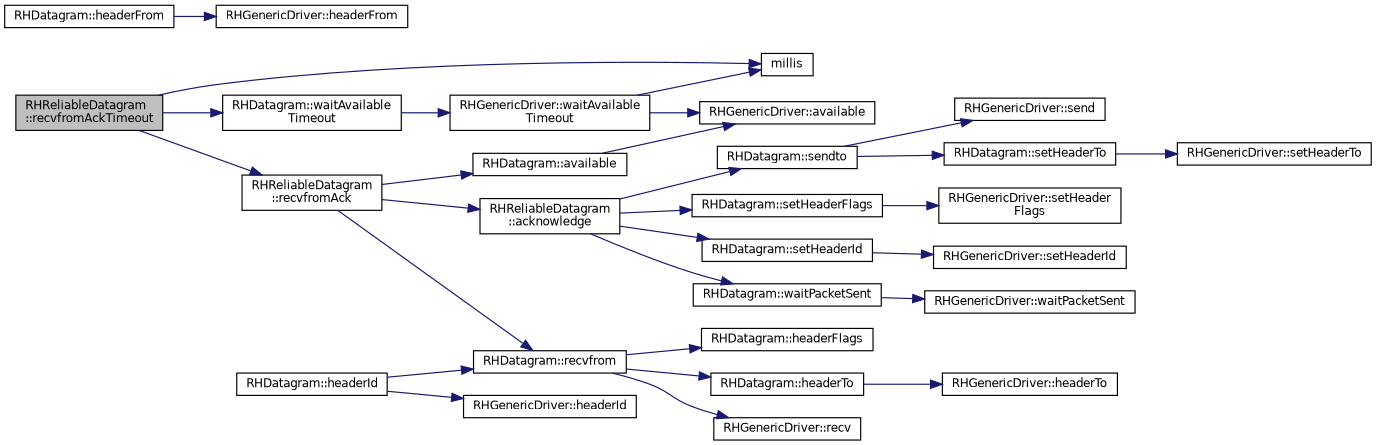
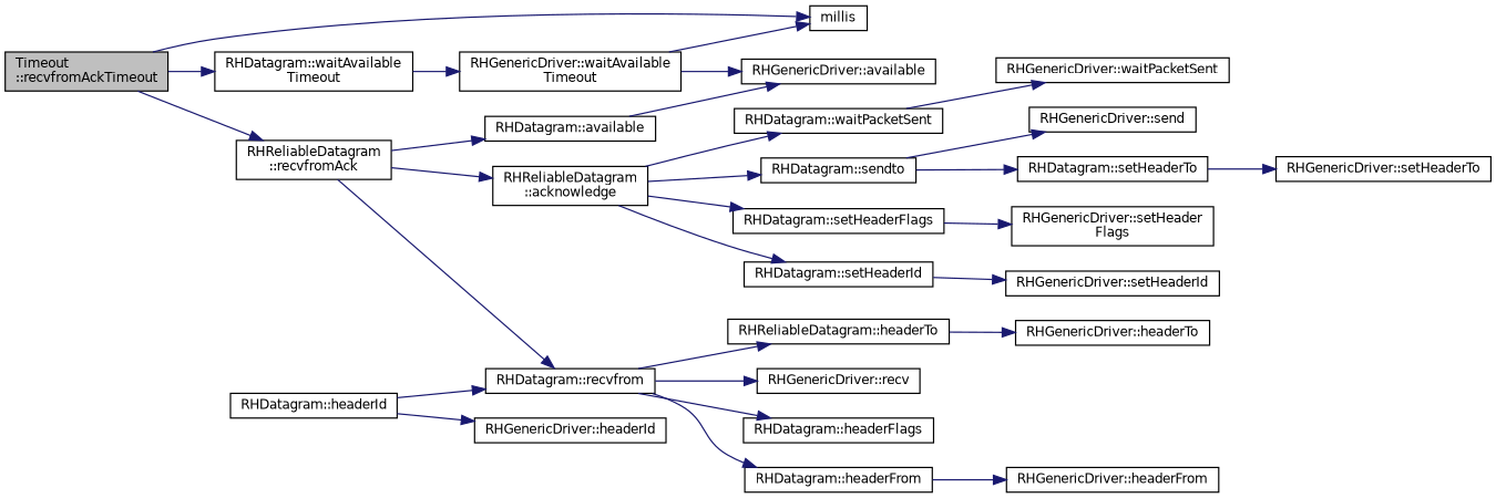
  digraph {
    rankdir=LR
    node [color=black fillcolor=white fontname=Helvetica fontsize=10 shape=record style=filled]
    edge [color=midnightblue fontname=Helvetica fontsize=10 labelfontname=Helvetica labelfontsize=10 style=solid]
-   n1 [fillcolor=grey75 fontcolor=black height=0.2 label="RHReliableDatagram\l::recvfromAckTimeout" width=0.4]
+   n1 [fillcolor=grey75 fontcolor=black height=0.2 label="Timeout\l::recvfromAckTimeout" width=0.4]
    n2 [height=0.2 label=millis width=0.4]
    n3 [height=0.2 label="RHReliableDatagram\l::recvfromAck" width=0.4]
    n4 [height=0.2 label="RHDatagram::waitAvailable\lTimeout" width=0.4]
    n5 [height=0.2 label="RHReliableDatagram\l::acknowledge" width=0.4]
    n6 [height=0.2 label="RHDatagram::available" width=0.4]
    n7 [height=0.2 label="RHDatagram::recvfrom" width=0.4]
    n8 [height=0.2 label="RHGenericDriver::waitAvailable\lTimeout" width=0.4]
    n9 [height=0.2 label="RHDatagram::sendto" width=0.4]
    n10 [height=0.2 label="RHDatagram::setHeaderFlags" width=0.4]
    n11 [height=0.2 label="RHDatagram::setHeaderId" width=0.4]
    n12 [height=0.2 label="RHDatagram::waitPacketSent" width=0.4]
    n13 [height=0.2 label="RHGenericDriver::available" width=0.4]
    n14 [height=0.2 label="RHDatagram::headerFlags" width=0.4]
    n15 [height=0.2 label="RHDatagram::headerFrom" width=0.4]
-   n16 [height=0.2 label="RHDatagram::headerTo" width=0.4]
+   n16 [height=0.2 label="RHReliableDatagram::headerTo" width=0.4]
    n17 [height=0.2 label="RHGenericDriver::recv" width=0.4]
    n18 [height=0.2 label="RHGenericDriver::send" width=0.4]
    n19 [height=0.2 label="RHDatagram::setHeaderTo" width=0.4]
    n20 [height=0.2 label="RHGenericDriver::setHeader\lFlags" width=0.4]
    n21 [height=0.2 label="RHGenericDriver::setHeaderId" width=0.4]
    n22 [height=0.2 label="RHGenericDriver::waitPacketSent" width=0.4]
    n23 [height=0.2 label="RHGenericDriver::setHeaderTo" width=0.4]
    n24 [height=0.2 label="RHGenericDriver::headerFrom" width=0.4]
    n25 [height=0.2 label="RHDatagram::headerId" width=0.4]
    n26 [height=0.2 label="RHGenericDriver::headerId" width=0.4]
    n27 [height=0.2 label="RHGenericDriver::headerTo" width=0.4]
    n1 -> n2
    n1 -> n3
    n1 -> n4
    n3 -> n5
    n3 -> n6
    n3 -> n7
    n4 -> n8
    n5 -> n9
    n5 -> n10
    n5 -> n11
    n5 -> n12
    n6 -> n13
    n7 -> n14
+   n7 -> n15
    n7 -> n16
    n7 -> n17
    n8 -> n2
    n8 -> n13
    n9 -> n18
    n9 -> n19
    n10 -> n20
    n11 -> n21
    n12 -> n22
    n15 -> n24
    n16 -> n27
    n19 -> n23
    n25 -> n7
    n25 -> n26
  }
